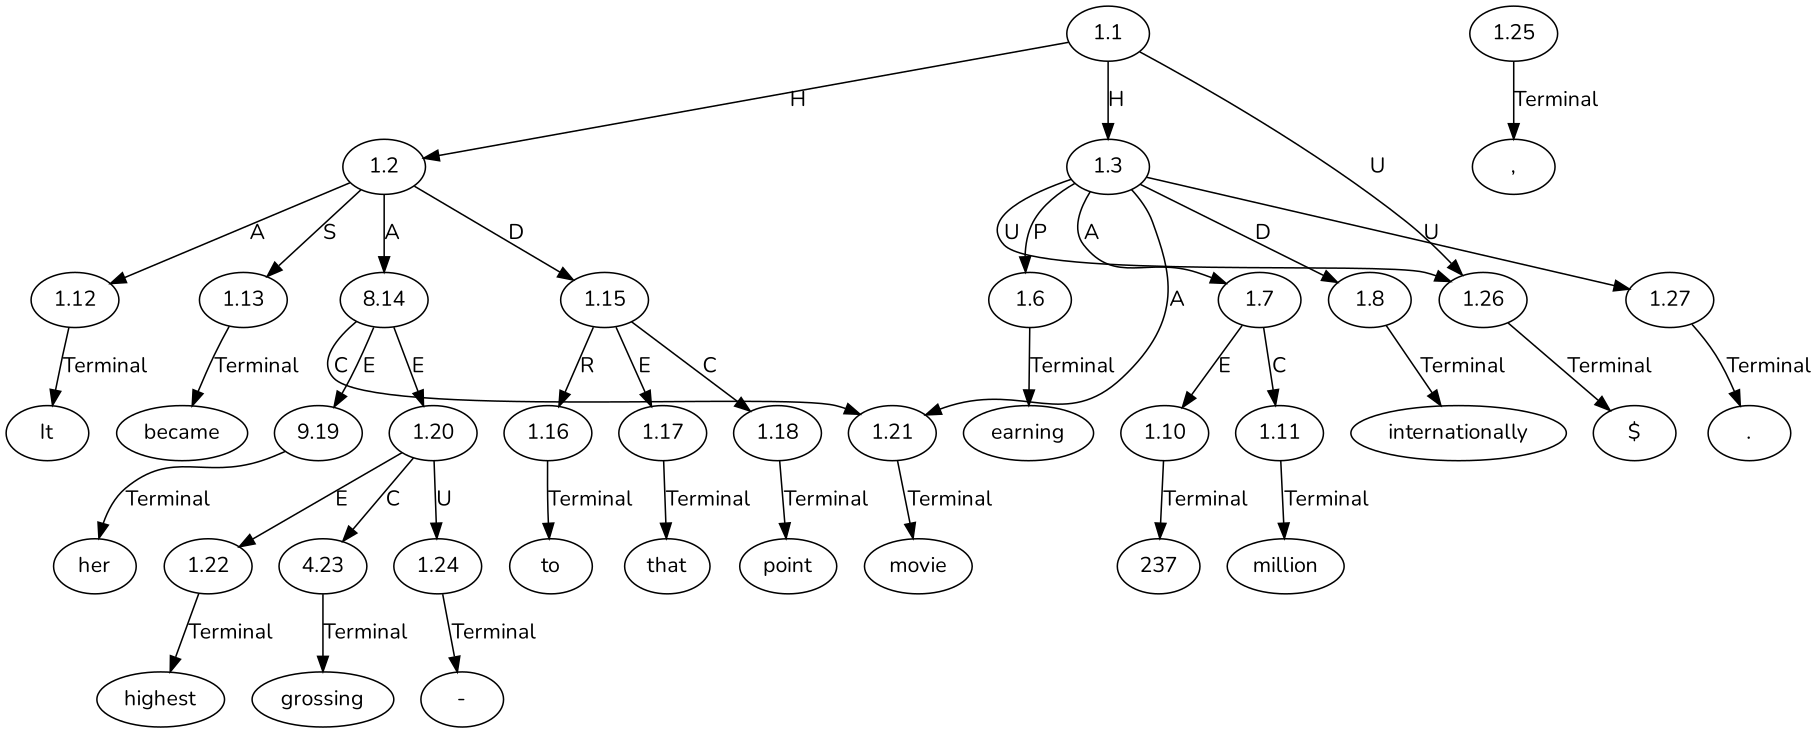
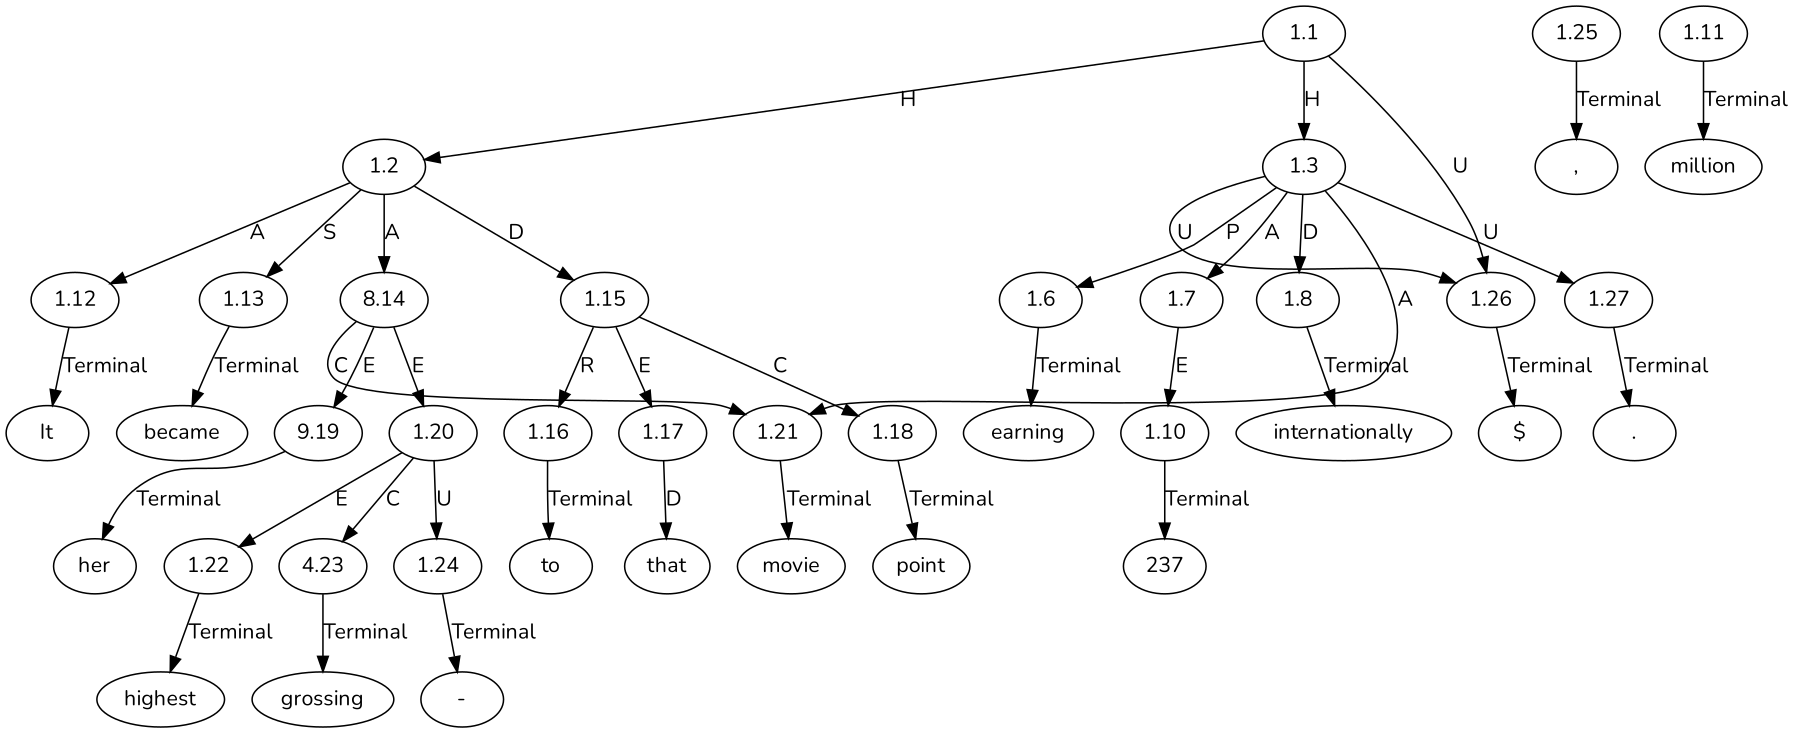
  digraph {
    fontname=Nunito
    node [fontname=Nunito ordering=out]
    edge [fontname=Nunito ordering=out]
    n1 [label=It]
    n2 [label=point]
    n3 [label=","]
    n4 [label=earning]
    n5 [label="$"]
    n6 [label=237]
    n7 [label=million]
    n8 [label=internationally]
    n9 [label="."]
    n10 [label=became]
    n11 [label=her]
    n12 [label=highest]
    n13 [label="-"]
    n14 [label=grossing]
    n15 [label=movie]
    n16 [label=to]
    n17 [label=that]
    n18 [label=1.1]
    n19 [label=1.2]
    n20 [label=1.3]
    n21 [label=1.26]
    n22 [label=1.12]
    n23 [label=1.13]
    n24 [label=8.14]
    n25 [label=1.15]
    n26 [label=1.6]
    n27 [label=1.7]
    n28 [label=1.8]
    n29 [label=1.21]
    n30 [label=1.27]
    n31 [label=1.25]
    n32 [label=9.19]
    n33 [label=1.20]
    n34 [label=1.16]
    n35 [label=1.17]
    n36 [label=1.18]
    n37 [label=1.10]
    n38 [label=1.11]
    n39 [label=1.22]
    n40 [label=4.23]
    n41 [label=1.24]
    n18 -> n19 [label=H]
    n18 -> n20 [label=H]
    n18 -> n21 [label=U]
    n19 -> n22 [label=A]
    n19 -> n23 [label=S]
    n19 -> n24 [label=A]
    n19 -> n25 [label=D]
    n20 -> n21 [label=U]
    n20 -> n26 [label=P]
    n20 -> n27 [label=A]
    n20 -> n28 [label=D]
    n20 -> n29 [label=A]
    n20 -> n30 [label=U]
    n21 -> n5 [label=Terminal]
    n22 -> n1 [label=Terminal]
    n23 -> n10 [label=Terminal]
    n24 -> n29 [label=C]
    n24 -> n32 [label=E]
    n24 -> n33 [label=E]
    n25 -> n34 [label=R]
    n25 -> n35 [label=E]
    n25 -> n36 [label=C]
    n26 -> n4 [label=Terminal]
    n27 -> n37 [label=E]
-   n27 -> n38 [label=C]
    n28 -> n8 [label=Terminal]
    n29 -> n15 [label=Terminal]
    n30 -> n9 [label=Terminal]
    n31 -> n3 [label=Terminal]
    n32 -> n11 [label=Terminal]
    n33 -> n39 [label=E]
    n33 -> n40 [label=C]
    n33 -> n41 [label=U]
    n34 -> n16 [label=Terminal]
-   n35 -> n17 [label=Terminal]
+   n35 -> n17 [label=D]
    n36 -> n2 [label=Terminal]
    n37 -> n6 [label=Terminal]
    n38 -> n7 [label=Terminal]
    n39 -> n12 [label=Terminal]
    n40 -> n14 [label=Terminal]
    n41 -> n13 [label=Terminal]
  }
